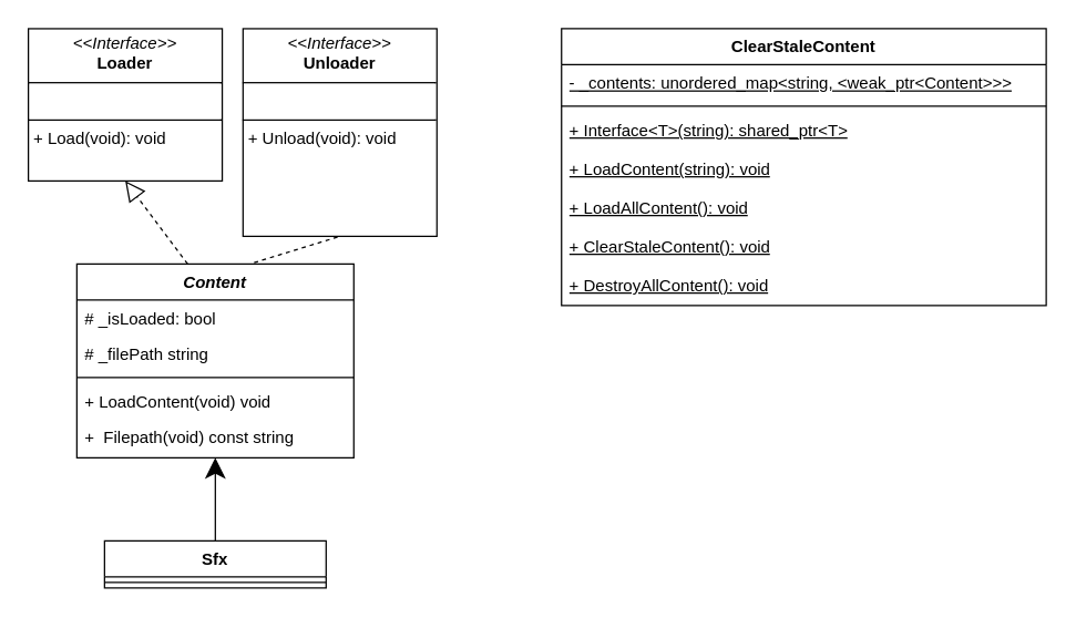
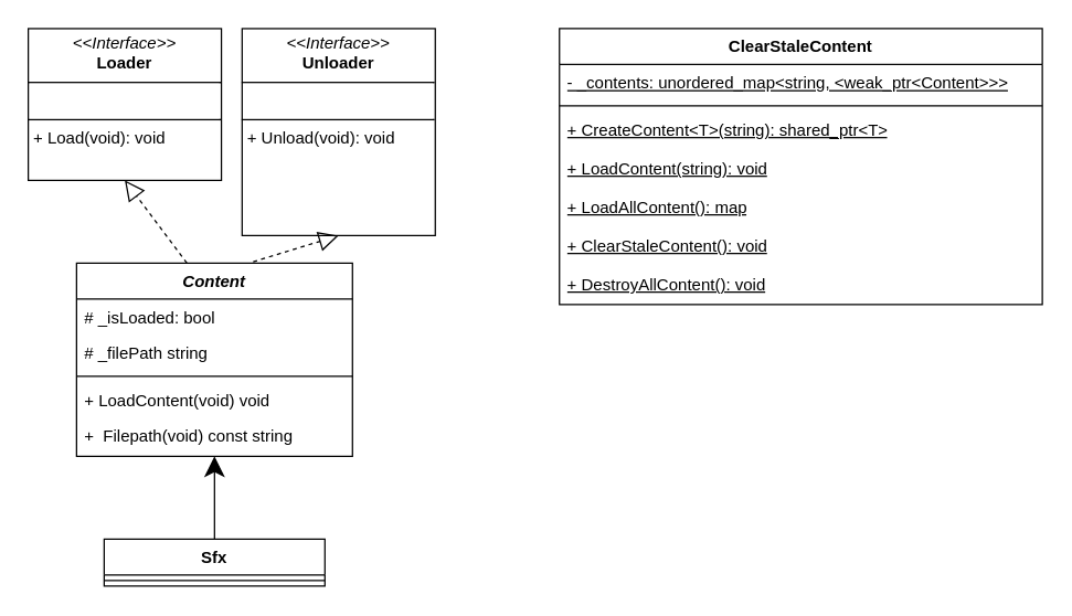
  <mxCell id="0" />
  <mxCell id="1" parent="0" />
  <mxCell id="2" value="Content" style="swimlane;fontStyle=3;align=center;verticalAlign=top;childLayout=stackLayout;horizontal=1;startSize=26;horizontalStack=0;resizeParent=1;resizeParentMax=0;resizeLast=0;collapsible=1;marginBottom=0;whiteSpace=wrap;html=1;" vertex="1" parent="1"><mxGeometry x="55" y="190" width="200" height="140" as="geometry"><mxRectangle x="100" y="290" width="80" height="30" as="alternateBounds" /></mxGeometry></mxCell>
  <mxCell id="3" value="" style="endArrow=block;dashed=1;endFill=0;endSize=12;html=1;rounded=0;entryX=0.5;entryY=1;entryDx=0;entryDy=0;" edge="1" parent="2" target="9"><mxGeometry width="160" relative="1" as="geometry"><mxPoint x="80" as="sourcePoint" /><mxPoint x="240" as="targetPoint" /></mxGeometry></mxCell>
  <mxCell id="4" value="# _isLoaded: bool" style="text;strokeColor=none;fillColor=none;align=left;verticalAlign=top;spacingLeft=4;spacingRight=4;overflow=hidden;rotatable=0;points=[[0,0.5],[1,0.5]];portConstraint=eastwest;whiteSpace=wrap;html=1;" vertex="1" parent="2"><mxGeometry y="26" width="200" height="26" as="geometry" /></mxCell>
  <mxCell id="5" value="# _filePath string" style="text;strokeColor=none;fillColor=none;align=left;verticalAlign=top;spacingLeft=4;spacingRight=4;overflow=hidden;rotatable=0;points=[[0,0.5],[1,0.5]];portConstraint=eastwest;whiteSpace=wrap;html=1;" vertex="1" parent="2"><mxGeometry y="52" width="200" height="26" as="geometry" /></mxCell>
  <mxCell id="6" value="" style="line;strokeWidth=1;fillColor=none;align=left;verticalAlign=middle;spacingTop=-1;spacingLeft=3;spacingRight=3;rotatable=0;labelPosition=right;points=[];portConstraint=eastwest;strokeColor=inherit;" vertex="1" parent="2"><mxGeometry y="78" width="200" height="8" as="geometry" /></mxCell>
  <mxCell id="7" value="+ LoadContent(void) void" style="text;strokeColor=none;fillColor=none;align=left;verticalAlign=top;spacingLeft=4;spacingRight=4;overflow=hidden;rotatable=0;points=[[0,0.5],[1,0.5]];portConstraint=eastwest;whiteSpace=wrap;html=1;" vertex="1" parent="2"><mxGeometry y="86" width="200" height="26" as="geometry" /></mxCell>
  <mxCell id="8" value="+ &amp;nbsp;Filepath(void) const string" style="text;strokeColor=none;fillColor=none;align=left;verticalAlign=top;spacingLeft=4;spacingRight=4;overflow=hidden;rotatable=0;points=[[0,0.5],[1,0.5]];portConstraint=eastwest;whiteSpace=wrap;html=1;" vertex="1" parent="2"><mxGeometry y="112" width="200" height="28" as="geometry" /></mxCell>
  <mxCell id="9" value="&lt;p style=&quot;margin:0px;margin-top:4px;text-align:center;&quot;&gt;&lt;i&gt;&amp;lt;&amp;lt;Interface&amp;gt;&amp;gt;&lt;/i&gt;&lt;br&gt;&lt;b&gt;Loader&lt;/b&gt;&lt;/p&gt;&lt;hr size=&quot;1&quot; style=&quot;border-style:solid;&quot;&gt;&lt;p style=&quot;margin:0px;margin-left:4px;&quot;&gt;&lt;br&gt;&lt;/p&gt;&lt;hr size=&quot;1&quot; style=&quot;border-style:solid;&quot;&gt;&lt;p style=&quot;margin:0px;margin-left:4px;&quot;&gt;+ Load(void): void&lt;br&gt;&lt;/p&gt;" style="verticalAlign=top;align=left;overflow=fill;html=1;whiteSpace=wrap;" vertex="1" parent="1"><mxGeometry x="20" y="20" width="140" height="110" as="geometry" /></mxCell>
  <mxCell id="10" value="ClearStaleContent" style="swimlane;fontStyle=1;childLayout=stackLayout;horizontal=1;startSize=26;fillColor=none;horizontalStack=0;resizeParent=1;resizeParentMax=0;resizeLast=0;collapsible=1;marginBottom=0;whiteSpace=wrap;html=1;" vertex="1" parent="1"><mxGeometry x="405" y="20" width="350" height="200" as="geometry" /></mxCell>
  <mxCell id="11" value="- _contents: unordered_map&amp;lt;string, &amp;lt;weak_ptr&amp;lt;Content&amp;gt;&amp;gt;&amp;gt;" style="text;strokeColor=none;fillColor=none;align=left;verticalAlign=top;spacingLeft=4;spacingRight=4;overflow=hidden;rotatable=0;points=[[0,0.5],[1,0.5]];portConstraint=eastwest;whiteSpace=wrap;html=1;fontStyle=4" vertex="1" parent="10"><mxGeometry y="26" width="350" height="26" as="geometry" /></mxCell>
  <mxCell id="12" value="" style="line;strokeWidth=1;fillColor=none;align=left;verticalAlign=middle;spacingTop=-1;spacingLeft=3;spacingRight=3;rotatable=0;labelPosition=right;points=[];portConstraint=eastwest;strokeColor=inherit;" vertex="1" parent="10"><mxGeometry y="52" width="350" height="8" as="geometry" /></mxCell>
- <mxCell id="13" value="+ Interface&amp;lt;T&amp;gt;(string): shared_ptr&amp;lt;T&amp;gt;" style="text;strokeColor=none;fillColor=none;align=left;verticalAlign=top;spacingLeft=4;spacingRight=4;overflow=hidden;rotatable=0;points=[[0,0.5],[1,0.5]];portConstraint=eastwest;whiteSpace=wrap;html=1;fontStyle=4" vertex="1" parent="10"><mxGeometry y="60" width="350" height="28" as="geometry" /></mxCell>
+ <mxCell id="13" value="+ CreateContent&amp;lt;T&amp;gt;(string): shared_ptr&amp;lt;T&amp;gt;" style="text;strokeColor=none;fillColor=none;align=left;verticalAlign=top;spacingLeft=4;spacingRight=4;overflow=hidden;rotatable=0;points=[[0,0.5],[1,0.5]];portConstraint=eastwest;whiteSpace=wrap;html=1;fontStyle=4" vertex="1" parent="10"><mxGeometry y="60" width="350" height="28" as="geometry" /></mxCell>
  <mxCell id="14" value="+ LoadContent(string): void" style="text;strokeColor=none;fillColor=none;align=left;verticalAlign=top;spacingLeft=4;spacingRight=4;overflow=hidden;rotatable=0;points=[[0,0.5],[1,0.5]];portConstraint=eastwest;whiteSpace=wrap;html=1;fontStyle=4" vertex="1" parent="10"><mxGeometry y="88" width="350" height="28" as="geometry" /></mxCell>
- <mxCell id="15" value="+ LoadAllContent(): void" style="text;strokeColor=none;fillColor=none;align=left;verticalAlign=top;spacingLeft=4;spacingRight=4;overflow=hidden;rotatable=0;points=[[0,0.5],[1,0.5]];portConstraint=eastwest;whiteSpace=wrap;html=1;fontStyle=4" vertex="1" parent="10"><mxGeometry y="116" width="350" height="28" as="geometry" /></mxCell>
+ <mxCell id="15" value="+ LoadAllContent(): map" style="text;strokeColor=none;fillColor=none;align=left;verticalAlign=top;spacingLeft=4;spacingRight=4;overflow=hidden;rotatable=0;points=[[0,0.5],[1,0.5]];portConstraint=eastwest;whiteSpace=wrap;html=1;fontStyle=4" vertex="1" parent="10"><mxGeometry y="116" width="350" height="28" as="geometry" /></mxCell>
  <mxCell id="16" value="+ ClearStaleContent(): void" style="text;strokeColor=none;fillColor=none;align=left;verticalAlign=top;spacingLeft=4;spacingRight=4;overflow=hidden;rotatable=0;points=[[0,0.5],[1,0.5]];portConstraint=eastwest;whiteSpace=wrap;html=1;fontStyle=4" vertex="1" parent="10"><mxGeometry y="144" width="350" height="28" as="geometry" /></mxCell>
  <mxCell id="17" value="+ DestroyAllContent(): void" style="text;strokeColor=none;fillColor=none;align=left;verticalAlign=top;spacingLeft=4;spacingRight=4;overflow=hidden;rotatable=0;points=[[0,0.5],[1,0.5]];portConstraint=eastwest;whiteSpace=wrap;html=1;fontStyle=4" vertex="1" parent="10"><mxGeometry y="172" width="350" height="28" as="geometry" /></mxCell>
  <mxCell id="18" value="Sfx" style="swimlane;fontStyle=1;align=center;verticalAlign=top;childLayout=stackLayout;horizontal=1;startSize=26;horizontalStack=0;resizeParent=1;resizeParentMax=0;resizeLast=0;collapsible=1;marginBottom=0;whiteSpace=wrap;html=1;" vertex="1" parent="1"><mxGeometry x="75" y="390" width="160" height="34" as="geometry"><mxRectangle x="100" y="290" width="80" height="30" as="alternateBounds" /></mxGeometry></mxCell>
  <mxCell id="19" value="" style="line;strokeWidth=1;fillColor=none;align=left;verticalAlign=middle;spacingTop=-1;spacingLeft=3;spacingRight=3;rotatable=0;labelPosition=right;points=[];portConstraint=eastwest;strokeColor=inherit;" vertex="1" parent="18"><mxGeometry y="26" width="160" height="8" as="geometry" /></mxCell>
  <mxCell id="20" value="" style="endArrow=classic;endFill=1;endSize=12;html=1;rounded=0;entryX=0.5;entryY=1;entryDx=0;entryDy=0;exitX=0.5;exitY=0;exitDx=0;exitDy=0;" edge="1" parent="1" source="18" target="2"><mxGeometry width="160" relative="1" as="geometry"><mxPoint x="345" y="320" as="sourcePoint" /><mxPoint x="505" y="320" as="targetPoint" /></mxGeometry></mxCell>
  <mxCell id="21" value="&lt;p style=&quot;margin:0px;margin-top:4px;text-align:center;&quot;&gt;&lt;i&gt;&amp;lt;&amp;lt;Interface&amp;gt;&amp;gt;&lt;/i&gt;&lt;br&gt;&lt;b&gt;Unloader&lt;/b&gt;&lt;/p&gt;&lt;hr size=&quot;1&quot; style=&quot;border-style:solid;&quot;&gt;&lt;p style=&quot;margin:0px;margin-left:4px;&quot;&gt;&lt;br&gt;&lt;/p&gt;&lt;hr size=&quot;1&quot; style=&quot;border-style:solid;&quot;&gt;&lt;p style=&quot;margin:0px;margin-left:4px;&quot;&gt;+ Unload(void): void&lt;br&gt;&lt;/p&gt;" style="verticalAlign=top;align=left;overflow=fill;html=1;whiteSpace=wrap;" vertex="1" parent="1"><mxGeometry x="175" y="20" width="140" height="150" as="geometry" /></mxCell>
- <mxCell id="22" value="" style="endArrow=none;dashed=1;endFill=0;endSize=12;html=1;rounded=0;exitX=0.64;exitY=-0.007;exitDx=0;exitDy=0;exitPerimeter=0;entryX=0.5;entryY=1;entryDx=0;entryDy=0;" edge="1" parent="1" source="2" target="21"><mxGeometry width="160" relative="1" as="geometry"><mxPoint x="225" y="170" as="sourcePoint" /><mxPoint x="385" y="170" as="targetPoint" /></mxGeometry></mxCell>
+ <mxCell id="22" value="" style="endArrow=block;dashed=1;endFill=0;endSize=12;html=1;rounded=0;exitX=0.64;exitY=-0.007;exitDx=0;exitDy=0;exitPerimeter=0;entryX=0.5;entryY=1;entryDx=0;entryDy=0;" edge="1" parent="1" source="2" target="21"><mxGeometry width="160" relative="1" as="geometry"><mxPoint x="225" y="170" as="sourcePoint" /><mxPoint x="385" y="170" as="targetPoint" /></mxGeometry></mxCell>
